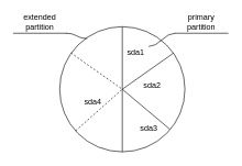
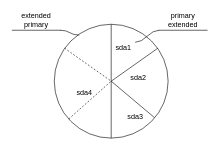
  <mxCell id="0" />
  <mxCell id="1" parent="0" />
  <mxCell id="2" value="" style="shape=lineEllipse;line=vertical;perimeter=ellipsePerimeter;whiteSpace=wrap;html=1;backgroundOutline=1;points=[[0.09,0.21,0,0,0],[0.12,0.84,0,0,0],[0.5,0,0,0,0],[0.5,0.5,0,0,0],[0.5,1,0,0,0],[0.88,0.82,0,0,0],[0.91,0.21,0,0,0],[1,0.5,0,0,0]];" parent="1" vertex="1"><mxGeometry x="90" y="40" width="190" height="190" as="geometry" /></mxCell>
  <mxCell id="3" value="" style="endArrow=none;html=1;rounded=0;exitX=0.5;exitY=0.5;exitDx=0;exitDy=0;exitPerimeter=0;entryX=0.91;entryY=0.21;entryDx=0;entryDy=0;entryPerimeter=0;" parent="1" source="2" target="2" edge="1"><mxGeometry width="50" height="50" relative="1" as="geometry"><mxPoint x="30" y="160" as="sourcePoint" /><mxPoint x="255" y="70" as="targetPoint" /></mxGeometry></mxCell>
  <mxCell id="4" value="" style="endArrow=none;html=1;rounded=0;exitX=0.5;exitY=0.5;exitDx=0;exitDy=0;exitPerimeter=0;entryX=0.88;entryY=0.82;entryDx=0;entryDy=0;entryPerimeter=0;" parent="1" source="2" target="2" edge="1"><mxGeometry width="50" height="50" relative="1" as="geometry"><mxPoint x="320" y="180" as="sourcePoint" /><mxPoint x="370" y="130" as="targetPoint" /></mxGeometry></mxCell>
  <mxCell id="5" value="sda1" style="text;html=1;resizable=0;autosize=1;align=center;verticalAlign=middle;points=[];fillColor=none;strokeColor=none;rounded=0;" parent="1" vertex="1"><mxGeometry x="185" y="70" width="40" height="20" as="geometry" /></mxCell>
  <mxCell id="6" value="sda2" style="text;html=1;resizable=0;autosize=1;align=center;verticalAlign=middle;points=[];fillColor=none;strokeColor=none;rounded=0;" parent="1" vertex="1"><mxGeometry x="210" y="120" width="40" height="20" as="geometry" /></mxCell>
  <mxCell id="7" value="sda3" style="text;html=1;resizable=0;autosize=1;align=center;verticalAlign=middle;points=[];fillColor=none;strokeColor=none;rounded=0;" parent="1" vertex="1"><mxGeometry x="205" y="185" width="40" height="20" as="geometry" /></mxCell>
  <mxCell id="8" value="sda4" style="text;html=1;resizable=0;autosize=1;align=center;verticalAlign=middle;points=[];fillColor=none;strokeColor=none;rounded=0;" parent="1" vertex="1"><mxGeometry x="120" y="145" width="40" height="20" as="geometry" /></mxCell>
  <mxCell id="9" value="" style="endArrow=none;dashed=1;html=1;rounded=0;entryX=0.5;entryY=0.5;entryDx=0;entryDy=0;entryPerimeter=0;exitX=0.128;exitY=0.831;exitDx=0;exitDy=0;exitPerimeter=0;" parent="1" source="2" target="2" edge="1"><mxGeometry width="50" height="50" relative="1" as="geometry"><mxPoint x="30" y="160" as="sourcePoint" /><mxPoint x="80" y="110" as="targetPoint" /></mxGeometry></mxCell>
  <mxCell id="10" value="" style="endArrow=none;dashed=1;html=1;rounded=0;entryX=0.5;entryY=0.5;entryDx=0;entryDy=0;entryPerimeter=0;exitX=0.09;exitY=0.21;exitDx=0;exitDy=0;exitPerimeter=0;" parent="1" source="2" target="2" edge="1"><mxGeometry width="50" height="50" relative="1" as="geometry"><mxPoint x="10" y="230" as="sourcePoint" /><mxPoint x="60" y="180" as="targetPoint" /></mxGeometry></mxCell>
- <mxCell id="11" value="primary&lt;br&gt;partition" style="whiteSpace=wrap;html=1;shape=partialRectangle;top=0;left=0;bottom=1;right=0;points=[[0,1],[1,1]];fillColor=none;align=center;verticalAlign=bottom;routingCenterY=0.5;snapToPoint=1;recursiveResize=0;autosize=1;treeFolding=1;treeMoving=1;newEdgeStyle={&quot;edgeStyle&quot;:&quot;entityRelationEdgeStyle&quot;,&quot;startArrow&quot;:&quot;none&quot;,&quot;endArrow&quot;:&quot;none&quot;,&quot;segment&quot;:10,&quot;curved&quot;:1};" parent="1" vertex="1"><mxGeometry x="265" y="20" width="80" height="30" as="geometry" /></mxCell>
+ <mxCell id="11" value="primary&lt;br&gt;extended" style="whiteSpace=wrap;html=1;shape=partialRectangle;top=0;left=0;bottom=1;right=0;points=[[0,1],[1,1]];fillColor=none;align=center;verticalAlign=bottom;routingCenterY=0.5;snapToPoint=1;recursiveResize=0;autosize=1;treeFolding=1;treeMoving=1;newEdgeStyle={&quot;edgeStyle&quot;:&quot;entityRelationEdgeStyle&quot;,&quot;startArrow&quot;:&quot;none&quot;,&quot;endArrow&quot;:&quot;none&quot;,&quot;segment&quot;:10,&quot;curved&quot;:1};" parent="1" vertex="1"><mxGeometry x="265" y="20" width="80" height="30" as="geometry" /></mxCell>
  <mxCell id="12" value="" style="edgeStyle=entityRelationEdgeStyle;startArrow=none;endArrow=none;segment=10;curved=1;rounded=0;" parent="1" target="11" edge="1"><mxGeometry relative="1" as="geometry"><mxPoint x="225" y="70" as="sourcePoint" /></mxGeometry></mxCell>
- <mxCell id="13" value="extended&lt;br&gt;partition" style="whiteSpace=wrap;html=1;shape=partialRectangle;top=0;left=0;bottom=1;right=0;points=[[0,1],[1,1]];fillColor=none;align=center;verticalAlign=bottom;routingCenterY=0.5;snapToPoint=1;recursiveResize=0;autosize=1;treeFolding=1;treeMoving=1;newEdgeStyle={&quot;edgeStyle&quot;:&quot;entityRelationEdgeStyle&quot;,&quot;startArrow&quot;:&quot;none&quot;,&quot;endArrow&quot;:&quot;none&quot;,&quot;segment&quot;:10,&quot;curved&quot;:1};" parent="1" vertex="1"><mxGeometry x="20" y="20" width="80" height="30" as="geometry" /></mxCell>
+ <mxCell id="13" value="extended&lt;br&gt;primary" style="whiteSpace=wrap;html=1;shape=partialRectangle;top=0;left=0;bottom=1;right=0;points=[[0,1],[1,1]];fillColor=none;align=center;verticalAlign=bottom;routingCenterY=0.5;snapToPoint=1;recursiveResize=0;autosize=1;treeFolding=1;treeMoving=1;newEdgeStyle={&quot;edgeStyle&quot;:&quot;entityRelationEdgeStyle&quot;,&quot;startArrow&quot;:&quot;none&quot;,&quot;endArrow&quot;:&quot;none&quot;,&quot;segment&quot;:10,&quot;curved&quot;:1};" parent="1" vertex="1"><mxGeometry x="20" y="20" width="80" height="30" as="geometry" /></mxCell>
  <mxCell id="14" value="" style="edgeStyle=entityRelationEdgeStyle;startArrow=none;endArrow=none;segment=10;curved=1;rounded=0;exitX=1;exitY=1;exitDx=0;exitDy=0;entryX=0.22;entryY=0.095;entryDx=0;entryDy=0;entryPerimeter=0;" parent="1" source="13" target="2" edge="1"><mxGeometry relative="1" as="geometry"><mxPoint x="-130" y="70" as="sourcePoint" /><mxPoint x="80" y="50" as="targetPoint" /></mxGeometry></mxCell>
